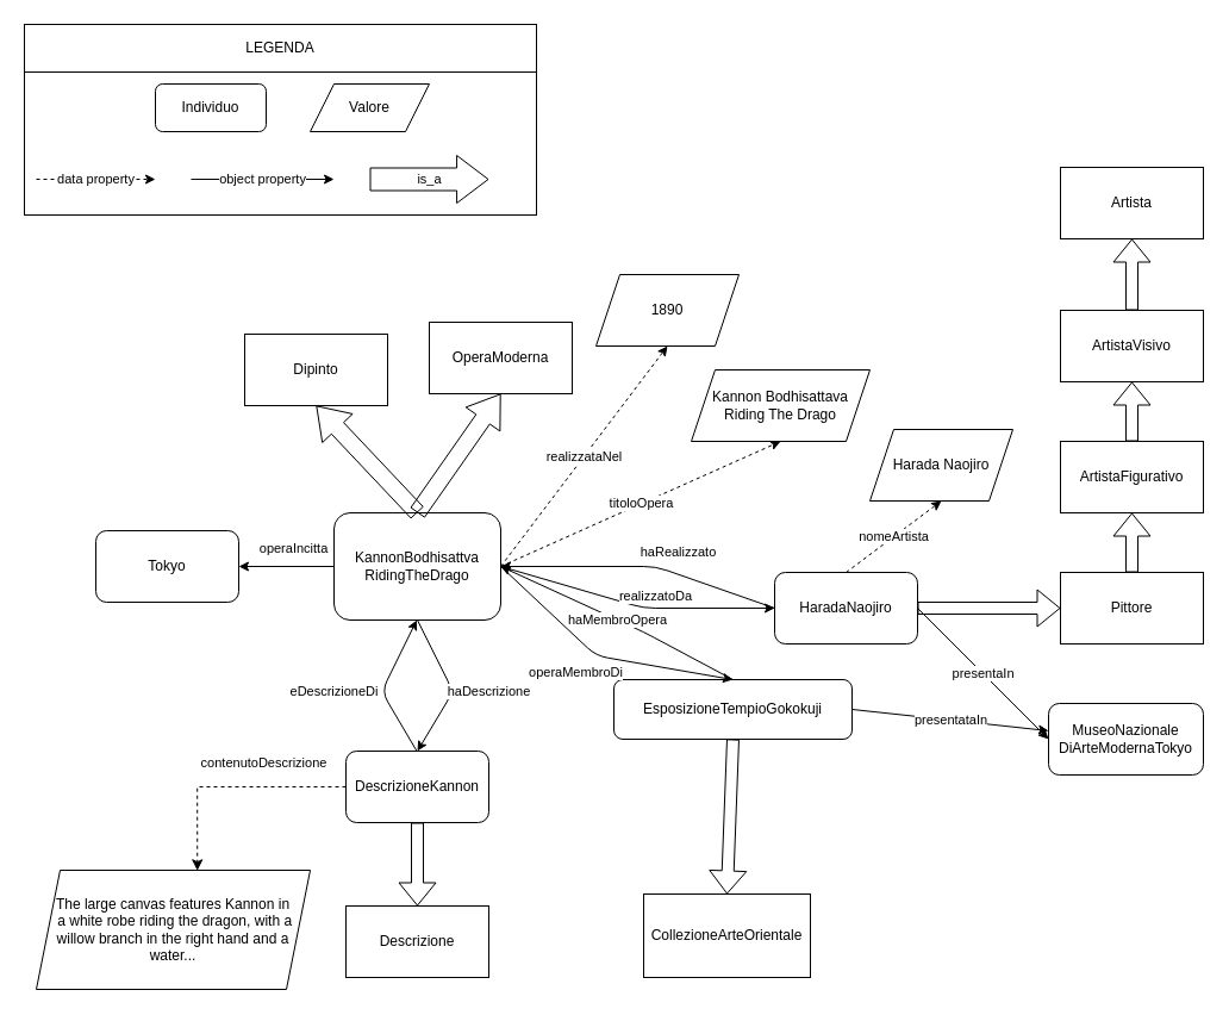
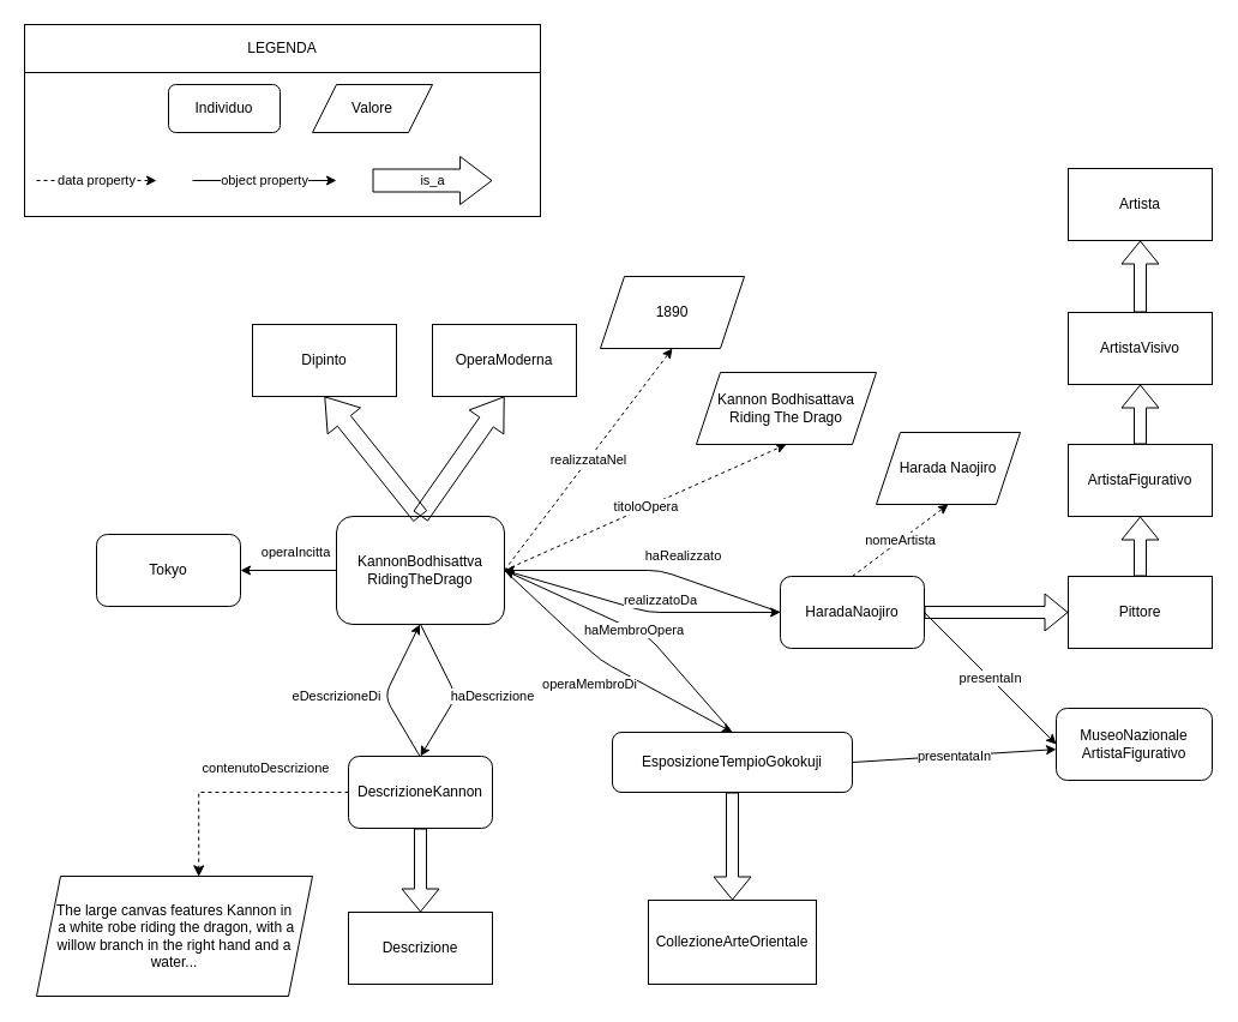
  <mxCell id="0" />
  <mxCell id="1" parent="0" />
  <mxCell id="2" value="eDescrizioneDi" style="endArrow=classic;html=1;exitX=0.5;exitY=1;exitDx=0;exitDy=0;entryX=0.5;entryY=0;entryDx=0;entryDy=0;" edge="1" parent="1"><mxGeometry x="-0.07" y="40" width="50" height="50" relative="1" as="geometry"><mxPoint x="349.5" y="630" as="sourcePoint" /><mxPoint x="349.5" y="520" as="targetPoint" /><Array as="points"><mxPoint x="320" y="580" /></Array><mxPoint x="-4" y="18" as="offset" /></mxGeometry></mxCell>
  <mxCell id="3" value="KannonBodhisattva&lt;br&gt;RidingTheDrago" style="rounded=1;whiteSpace=wrap;html=1;" vertex="1" parent="1"><mxGeometry x="280" y="430" width="140" height="90" as="geometry" /></mxCell>
  <mxCell id="4" value="" style="shape=flexArrow;endArrow=classic;html=1;width=14;endSize=8.2;exitX=0.5;exitY=0;exitDx=0;exitDy=0;entryX=0.5;entryY=1;entryDx=0;entryDy=0;" edge="1" parent="1" source="3" target="6"><mxGeometry width="50" height="50" relative="1" as="geometry"><mxPoint x="340" y="300" as="sourcePoint" /><mxPoint x="360" y="230" as="targetPoint" /><Array as="points" /></mxGeometry></mxCell>
  <mxCell id="5" value="DescrizioneKannon" style="rounded=1;whiteSpace=wrap;html=1;" vertex="1" parent="1"><mxGeometry x="290" y="630" width="120" height="60" as="geometry" /></mxCell>
- <mxCell id="6" value="Dipinto" style="rounded=0;whiteSpace=wrap;html=1;" vertex="1" parent="1"><mxGeometry x="205" y="280" width="120" height="60" as="geometry" /></mxCell>
+ <mxCell id="6" value="Dipinto" style="rounded=0;whiteSpace=wrap;html=1;" vertex="1" parent="1"><mxGeometry x="210" y="270" width="120" height="60" as="geometry" /></mxCell>
  <mxCell id="7" value="OperaModerna" style="rounded=0;whiteSpace=wrap;html=1;" vertex="1" parent="1"><mxGeometry x="360" y="270" width="120" height="60" as="geometry" /></mxCell>
  <mxCell id="8" value="" style="shape=flexArrow;endArrow=classic;html=1;width=14;endSize=8.2;exitX=0.5;exitY=0;exitDx=0;exitDy=0;entryX=0.5;entryY=1;entryDx=0;entryDy=0;" edge="1" parent="1" source="3" target="7"><mxGeometry width="50" height="50" relative="1" as="geometry"><mxPoint x="450" y="290" as="sourcePoint" /><mxPoint x="445" y="220" as="targetPoint" /><Array as="points" /></mxGeometry></mxCell>
  <mxCell id="9" value="realizzatoDa" style="endArrow=classic;html=1;exitX=1;exitY=0.5;exitDx=0;exitDy=0;entryX=0;entryY=0.5;entryDx=0;entryDy=0;" edge="1" parent="1" source="3" target="10"><mxGeometry x="0.15" y="10" width="50" height="50" relative="1" as="geometry"><mxPoint x="510" y="390" as="sourcePoint" /><mxPoint x="580" y="410" as="targetPoint" /><Array as="points"><mxPoint x="540" y="510" /></Array><mxPoint as="offset" /></mxGeometry></mxCell>
  <mxCell id="10" value="HaradaNaojiro" style="rounded=1;whiteSpace=wrap;html=1;" vertex="1" parent="1"><mxGeometry x="650" y="480" width="120" height="60" as="geometry" /></mxCell>
  <mxCell id="11" value="1890" style="shape=parallelogram;perimeter=parallelogramPerimeter;whiteSpace=wrap;html=1;fixedSize=1;" vertex="1" parent="1"><mxGeometry x="500" y="230" width="120" height="60" as="geometry" /></mxCell>
  <mxCell id="12" value="realizzataNel" style="endArrow=classic;html=1;entryX=0.5;entryY=1;entryDx=0;entryDy=0;dashed=1;" edge="1" parent="1" target="11"><mxGeometry width="50" height="50" relative="1" as="geometry"><mxPoint x="420" y="475" as="sourcePoint" /><mxPoint x="540" y="260" as="targetPoint" /></mxGeometry></mxCell>
  <mxCell id="13" value="titoloOpera" style="endArrow=classic;html=1;dashed=1;exitX=1;exitY=0.5;exitDx=0;exitDy=0;entryX=0.5;entryY=1;entryDx=0;entryDy=0;" edge="1" parent="1" source="3" target="14"><mxGeometry width="50" height="50" relative="1" as="geometry"><mxPoint x="570" y="330" as="sourcePoint" /><mxPoint x="620" y="300" as="targetPoint" /></mxGeometry></mxCell>
  <mxCell id="14" value="Kannon Bodhisattava Riding The Drago" style="shape=parallelogram;perimeter=parallelogramPerimeter;whiteSpace=wrap;html=1;fixedSize=1;" vertex="1" parent="1"><mxGeometry x="580" y="310" width="150" height="60" as="geometry" /></mxCell>
  <mxCell id="15" value="contenutoDescrizione" style="edgeStyle=orthogonalEdgeStyle;rounded=0;orthogonalLoop=1;jettySize=auto;html=1;entryX=0.588;entryY=0.003;entryDx=0;entryDy=0;endSize=7;dashed=1;entryPerimeter=0;" edge="1" parent="1" target="26"><mxGeometry x="-0.289" y="-20" relative="1" as="geometry"><Array as="points"><mxPoint x="165" y="660" /></Array><mxPoint x="472.5" y="690" as="targetPoint" /><mxPoint x="290" y="660" as="sourcePoint" /><mxPoint as="offset" /></mxGeometry></mxCell>
  <mxCell id="16" value="Descrizione" style="rounded=0;whiteSpace=wrap;html=1;" vertex="1" parent="1"><mxGeometry x="290" y="760" width="120" height="60" as="geometry" /></mxCell>
  <mxCell id="17" value="" style="shape=flexArrow;endArrow=classic;html=1;exitX=0.5;exitY=1;exitDx=0;exitDy=0;entryX=0.5;entryY=0;entryDx=0;entryDy=0;" edge="1" parent="1" source="5" target="16"><mxGeometry width="50" height="50" relative="1" as="geometry"><mxPoint x="480" y="590" as="sourcePoint" /><mxPoint x="530" y="540" as="targetPoint" /></mxGeometry></mxCell>
  <mxCell id="18" value="Artista" style="rounded=0;whiteSpace=wrap;html=1;" vertex="1" parent="1"><mxGeometry x="890" y="140" width="120" height="60" as="geometry" /></mxCell>
  <mxCell id="19" value="Pittore" style="rounded=0;whiteSpace=wrap;html=1;" vertex="1" parent="1"><mxGeometry x="890" y="480" width="120" height="60" as="geometry" /></mxCell>
  <mxCell id="20" value="ArtistaVisivo" style="rounded=0;whiteSpace=wrap;html=1;" vertex="1" parent="1"><mxGeometry x="890" y="260" width="120" height="60" as="geometry" /></mxCell>
  <mxCell id="21" value="ArtistaFigurativo" style="rounded=0;whiteSpace=wrap;html=1;" vertex="1" parent="1"><mxGeometry x="890" y="370" width="120" height="60" as="geometry" /></mxCell>
  <mxCell id="22" value="" style="shape=flexArrow;endArrow=classic;html=1;exitX=1;exitY=0.5;exitDx=0;exitDy=0;entryX=0;entryY=0.5;entryDx=0;entryDy=0;" edge="1" parent="1" source="10" target="19"><mxGeometry width="50" height="50" relative="1" as="geometry"><mxPoint x="860" y="440" as="sourcePoint" /><mxPoint x="780" y="475" as="targetPoint" /></mxGeometry></mxCell>
  <mxCell id="23" value="" style="shape=flexArrow;endArrow=classic;html=1;exitX=0.5;exitY=0;exitDx=0;exitDy=0;entryX=0.5;entryY=1;entryDx=0;entryDy=0;" edge="1" parent="1" source="19" target="21"><mxGeometry width="50" height="50" relative="1" as="geometry"><mxPoint x="945" y="230" as="sourcePoint" /><mxPoint x="995" y="180" as="targetPoint" /></mxGeometry></mxCell>
  <mxCell id="24" value="" style="shape=flexArrow;endArrow=classic;html=1;exitX=0.5;exitY=0;exitDx=0;exitDy=0;entryX=0.5;entryY=1;entryDx=0;entryDy=0;" edge="1" parent="1" source="21" target="20"><mxGeometry width="50" height="50" relative="1" as="geometry"><mxPoint x="905" y="360" as="sourcePoint" /><mxPoint x="895" y="310" as="targetPoint" /></mxGeometry></mxCell>
  <mxCell id="25" value="" style="shape=flexArrow;endArrow=classic;html=1;exitX=0.5;exitY=0;exitDx=0;exitDy=0;entryX=0.5;entryY=1;entryDx=0;entryDy=0;" edge="1" parent="1" source="20" target="18"><mxGeometry width="50" height="50" relative="1" as="geometry"><mxPoint x="1015" y="480" as="sourcePoint" /><mxPoint x="895" y="200" as="targetPoint" /></mxGeometry></mxCell>
  <mxCell id="26" value="The large canvas features Kannon in&lt;br&gt;&amp;nbsp;a white robe riding the dragon, with a willow branch in the right hand and a water..." style="shape=parallelogram;perimeter=parallelogramPerimeter;whiteSpace=wrap;html=1;fixedSize=1;" vertex="1" parent="1"><mxGeometry x="30" y="730" width="230" height="100" as="geometry" /></mxCell>
  <mxCell id="27" value="" style="endArrow=classic;html=1;exitX=0.5;exitY=1;exitDx=0;exitDy=0;entryX=0.5;entryY=0;entryDx=0;entryDy=0;" edge="1" parent="1" source="3" target="5"><mxGeometry width="50" height="50" relative="1" as="geometry"><mxPoint x="400" y="490" as="sourcePoint" /><mxPoint x="450" y="440" as="targetPoint" /><Array as="points"><mxPoint x="380" y="580" /></Array></mxGeometry></mxCell>
  <mxCell id="28" value="haDescrizione" style="edgeLabel;html=1;align=center;verticalAlign=middle;resizable=0;points=[];" vertex="1" connectable="0" parent="27"><mxGeometry x="-0.376" y="1" relative="1" as="geometry"><mxPoint x="41.66" y="25.56" as="offset" /></mxGeometry></mxCell>
  <mxCell id="29" value="LEGENDA" style="rounded=0;whiteSpace=wrap;html=1;" vertex="1" parent="1"><mxGeometry x="20" y="20" width="430" height="40" as="geometry" /></mxCell>
  <mxCell id="30" value="" style="rounded=0;whiteSpace=wrap;html=1;" vertex="1" parent="1"><mxGeometry x="20" y="60" width="430" height="120" as="geometry" /></mxCell>
- <mxCell id="31" value="Individuo" style="rounded=1;whiteSpace=wrap;html=1;" vertex="1" parent="1"><mxGeometry x="130" y="70" width="93" height="40" as="geometry" /></mxCell>
+ <mxCell id="31" value="Individuo" style="rounded=1;whiteSpace=wrap;html=1;" vertex="1" parent="1"><mxGeometry x="140" y="70" width="93" height="40" as="geometry" /></mxCell>
  <mxCell id="32" value="Valore" style="shape=parallelogram;perimeter=parallelogramPerimeter;whiteSpace=wrap;html=1;fixedSize=1;" vertex="1" parent="1"><mxGeometry x="260" y="70" width="100" height="40" as="geometry" /></mxCell>
  <mxCell id="33" value="data property" style="endArrow=classic;html=1;dashed=1;" edge="1" parent="1"><mxGeometry width="50" height="50" relative="1" as="geometry"><mxPoint x="30" y="150" as="sourcePoint" /><mxPoint x="130" y="150" as="targetPoint" /></mxGeometry></mxCell>
  <mxCell id="34" value="object property" style="endArrow=classic;html=1;" edge="1" parent="1"><mxGeometry width="50" height="50" relative="1" as="geometry"><mxPoint x="160" y="150" as="sourcePoint" /><mxPoint x="280" y="150" as="targetPoint" /></mxGeometry></mxCell>
  <mxCell id="35" value="is_a" style="shape=flexArrow;endArrow=classic;html=1;width=19;endSize=8.47;" edge="1" parent="1"><mxGeometry width="50" height="50" relative="1" as="geometry"><mxPoint x="310" y="150" as="sourcePoint" /><mxPoint x="410" y="150" as="targetPoint" /></mxGeometry></mxCell>
  <mxCell id="36" value="operaIncitta" style="endArrow=classic;html=1;exitX=0;exitY=0.5;exitDx=0;exitDy=0;" edge="1" parent="1" source="3" target="37"><mxGeometry x="-0.143" y="-15" width="50" height="50" relative="1" as="geometry"><mxPoint x="190" y="365" as="sourcePoint" /><mxPoint x="160" y="315" as="targetPoint" /><mxPoint as="offset" /></mxGeometry></mxCell>
  <mxCell id="37" value="Tokyo" style="rounded=1;whiteSpace=wrap;html=1;" vertex="1" parent="1"><mxGeometry x="80" y="445" width="120" height="60" as="geometry" /></mxCell>
  <mxCell id="38" value="CollezioneArteOrientale" style="rounded=0;whiteSpace=wrap;html=1;" vertex="1" parent="1"><mxGeometry x="540" y="750" width="140" height="70" as="geometry" /></mxCell>
  <mxCell id="39" value="presentataIn" style="endArrow=classic;html=1;exitX=1;exitY=0.5;exitDx=0;exitDy=0;" edge="1" parent="1" source="42" target="40"><mxGeometry width="50" height="50" relative="1" as="geometry"><mxPoint x="720" y="615" as="sourcePoint" /><mxPoint x="720" y="810" as="targetPoint" /></mxGeometry></mxCell>
- <mxCell id="40" value="MuseoNazionale&lt;br&gt;DiArteModernaTokyo" style="rounded=1;whiteSpace=wrap;html=1;" vertex="1" parent="1"><mxGeometry x="880" y="590" width="130" height="60" as="geometry" /></mxCell>
+ <mxCell id="40" value="MuseoNazionale&lt;br&gt;ArtistaFigurativo" style="rounded=1;whiteSpace=wrap;html=1;" vertex="1" parent="1"><mxGeometry x="880" y="590" width="130" height="60" as="geometry" /></mxCell>
  <mxCell id="41" value="haMembroOpera" style="endArrow=classic;html=1;entryX=1;entryY=0.5;entryDx=0;entryDy=0;exitX=0.5;exitY=0;exitDx=0;exitDy=0;" edge="1" parent="1" source="42" target="3"><mxGeometry width="50" height="50" relative="1" as="geometry"><mxPoint x="640" y="600" as="sourcePoint" /><mxPoint x="770" y="697.5" as="targetPoint" /><Array as="points"><mxPoint x="540" y="530" /></Array></mxGeometry></mxCell>
- <mxCell id="42" value="EsposizioneTempioGokokuji" style="rounded=1;whiteSpace=wrap;html=1;" vertex="1" parent="1"><mxGeometry x="515" y="570" width="200" height="50" as="geometry" /></mxCell>
+ <mxCell id="42" value="EsposizioneTempioGokokuji" style="rounded=1;whiteSpace=wrap;html=1;" vertex="1" parent="1"><mxGeometry x="510" y="610" width="200" height="50" as="geometry" /></mxCell>
  <mxCell id="43" value="operaMembroDi" style="endArrow=classic;html=1;exitX=1;exitY=0.5;exitDx=0;exitDy=0;entryX=0.5;entryY=0;entryDx=0;entryDy=0;" edge="1" parent="1" source="3" target="42"><mxGeometry x="-0.056" y="-22" width="50" height="50" relative="1" as="geometry"><mxPoint x="420" y="475" as="sourcePoint" /><mxPoint x="650" y="610" as="targetPoint" /><Array as="points"><mxPoint x="500" y="550" /></Array><mxPoint as="offset" /></mxGeometry></mxCell>
  <mxCell id="44" value="" style="shape=flexArrow;endArrow=classic;html=1;exitX=0.5;exitY=1;exitDx=0;exitDy=0;entryX=0.5;entryY=0;entryDx=0;entryDy=0;" edge="1" parent="1" source="42" target="38"><mxGeometry width="50" height="50" relative="1" as="geometry"><mxPoint x="740" y="630" as="sourcePoint" /><mxPoint x="790" y="580" as="targetPoint" /></mxGeometry></mxCell>
  <mxCell id="45" value="" style="endArrow=classic;html=1;exitX=1;exitY=0.5;exitDx=0;exitDy=0;entryX=0;entryY=0.5;entryDx=0;entryDy=0;" edge="1" parent="1" source="10" target="40"><mxGeometry width="50" height="50" relative="1" as="geometry"><mxPoint x="760" y="560" as="sourcePoint" /><mxPoint x="810" y="510" as="targetPoint" /></mxGeometry></mxCell>
  <mxCell id="46" value="presentaIn" style="edgeLabel;html=1;align=center;verticalAlign=middle;resizable=0;points=[];" vertex="1" connectable="0" parent="45"><mxGeometry x="-0.014" relative="1" as="geometry"><mxPoint as="offset" /></mxGeometry></mxCell>
  <mxCell id="47" value="haRealizzato" style="endArrow=classic;html=1;exitX=0;exitY=0.5;exitDx=0;exitDy=0;entryX=1;entryY=0.5;entryDx=0;entryDy=0;" edge="1" parent="1" source="10" target="3"><mxGeometry x="-0.216" y="-18" width="50" height="50" relative="1" as="geometry"><mxPoint x="700" y="310" as="sourcePoint" /><mxPoint x="750" y="260" as="targetPoint" /><Array as="points"><mxPoint x="550" y="475" /></Array><mxPoint as="offset" /></mxGeometry></mxCell>
  <mxCell id="48" value="Harada Naojiro" style="shape=parallelogram;perimeter=parallelogramPerimeter;whiteSpace=wrap;html=1;fixedSize=1;" vertex="1" parent="1"><mxGeometry x="730" y="360" width="120" height="60" as="geometry" /></mxCell>
  <mxCell id="49" value="nomeArtista" style="endArrow=classic;html=1;exitX=0.5;exitY=0;exitDx=0;exitDy=0;dashed=1;entryX=0.5;entryY=1;entryDx=0;entryDy=0;" edge="1" parent="1" source="10" target="48"><mxGeometry width="50" height="50" relative="1" as="geometry"><mxPoint x="670" y="500" as="sourcePoint" /><mxPoint x="720" y="450" as="targetPoint" /></mxGeometry></mxCell>
